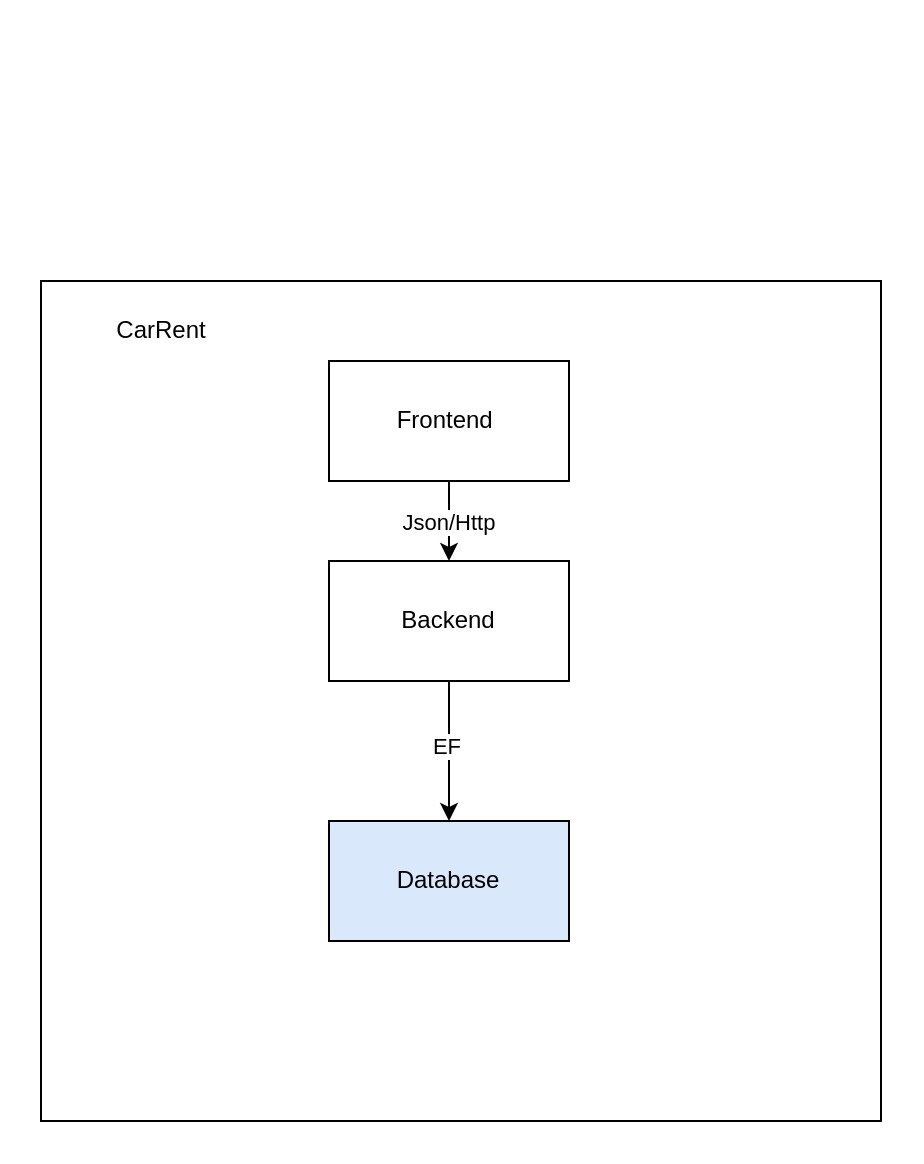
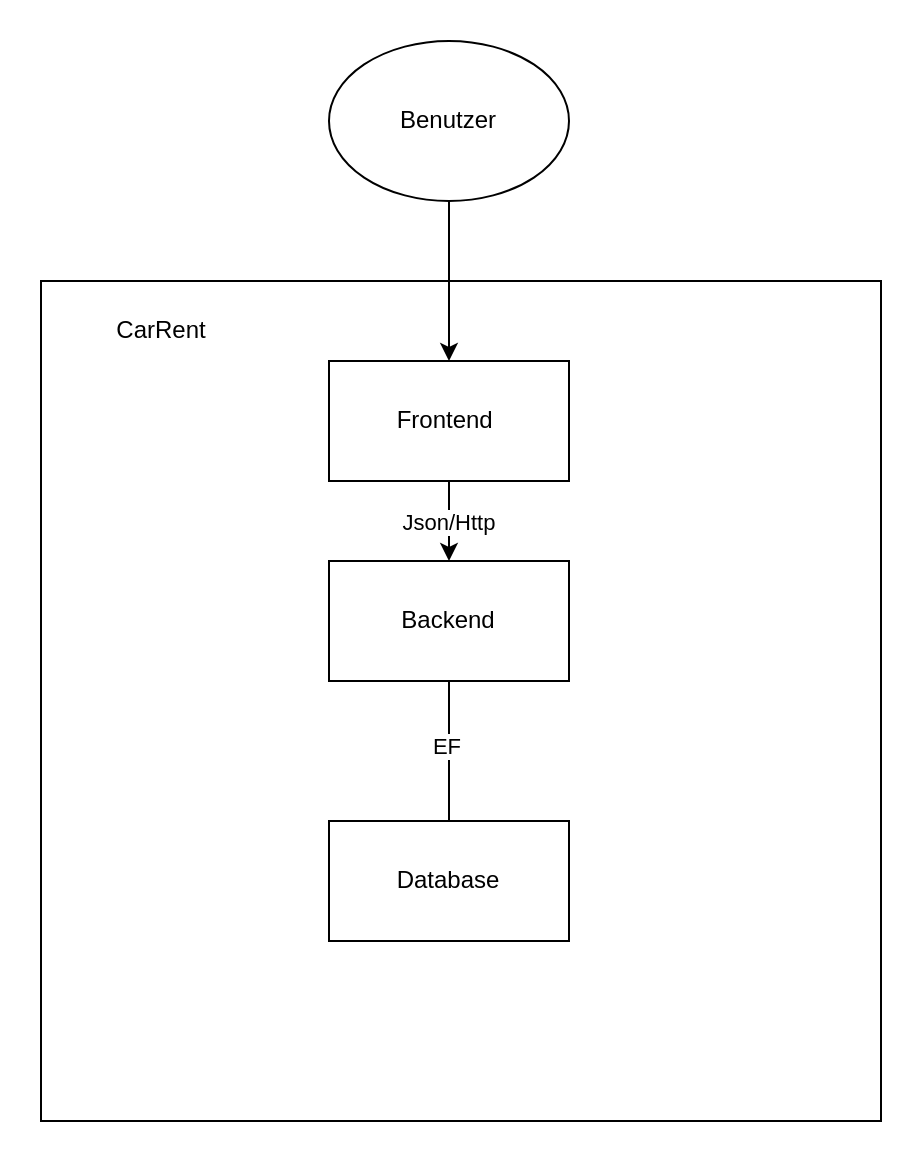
  <mxCell id="0" />
  <mxCell id="1" parent="0" />
  <mxCell id="2" value="" style="whiteSpace=wrap;html=1;aspect=fixed;spacingTop=0;" vertex="1" parent="1"><mxGeometry x="20" y="140" width="420" height="420" as="geometry" /></mxCell>
  <mxCell id="3" value="Frontend&amp;nbsp;" style="rounded=0;whiteSpace=wrap;html=1;" vertex="1" parent="1"><mxGeometry x="164" y="180" width="120" height="60" as="geometry" /></mxCell>
+ <mxCell id="4" value="Benutzer" style="ellipse;whiteSpace=wrap;html=1;" vertex="1" parent="1"><mxGeometry x="164" y="20" width="120" height="80" as="geometry" /></mxCell>
  <mxCell id="5" value="Backend" style="rounded=0;whiteSpace=wrap;html=1;" vertex="1" parent="1"><mxGeometry x="164" y="280" width="120" height="60" as="geometry" /></mxCell>
- <mxCell id="6" value="Database" style="rounded=0;whiteSpace=wrap;html=1;fillColor=#dae8fc;" vertex="1" parent="1"><mxGeometry x="164" y="410" width="120" height="60" as="geometry" /></mxCell>
+ <mxCell id="6" value="Database" style="rounded=0;whiteSpace=wrap;html=1;" vertex="1" parent="1"><mxGeometry x="164" y="410" width="120" height="60" as="geometry" /></mxCell>
+ <mxCell id="7" value="" style="endArrow=classic;html=1;rounded=0;" edge="1" parent="1" source="4" target="3"><mxGeometry width="50" height="50" relative="1" as="geometry"><mxPoint x="200" y="360" as="sourcePoint" /><mxPoint x="250" y="310" as="targetPoint" /></mxGeometry></mxCell>
  <mxCell id="8" value="" style="endArrow=classic;html=1;rounded=0;" edge="1" parent="1" source="3" target="5"><mxGeometry width="50" height="50" relative="1" as="geometry"><mxPoint x="200" y="360" as="sourcePoint" /><mxPoint x="250" y="310" as="targetPoint" /></mxGeometry></mxCell>
  <mxCell id="9" value="Json/Http" style="edgeLabel;html=1;align=center;verticalAlign=middle;resizable=0;points=[];" vertex="1" connectable="0" parent="8"><mxGeometry y="-1" relative="1" as="geometry"><mxPoint as="offset" /></mxGeometry></mxCell>
- <mxCell id="10" value="" style="endArrow=classic;html=1;rounded=0;" edge="1" parent="1" source="5" target="6"><mxGeometry width="50" height="50" relative="1" as="geometry"><mxPoint x="200" y="360" as="sourcePoint" /><mxPoint x="250" y="310" as="targetPoint" /></mxGeometry></mxCell>
+ <mxCell id="10" value="" style="endArrow=none;html=1;rounded=0;" edge="1" parent="1" source="5" target="6"><mxGeometry width="50" height="50" relative="1" as="geometry"><mxPoint x="200" y="360" as="sourcePoint" /><mxPoint x="250" y="310" as="targetPoint" /></mxGeometry></mxCell>
  <mxCell id="11" value="EF" style="edgeLabel;html=1;align=center;verticalAlign=middle;resizable=0;points=[];" vertex="1" connectable="0" parent="10"><mxGeometry x="-0.077" y="-2" relative="1" as="geometry"><mxPoint as="offset" /></mxGeometry></mxCell>
  <mxCell id="12" value="CarRent" style="text;html=1;align=center;verticalAlign=middle;resizable=0;points=[];autosize=1;strokeColor=none;fillColor=none;" vertex="1" parent="1"><mxGeometry x="45" y="150" width="70" height="30" as="geometry" /></mxCell>
